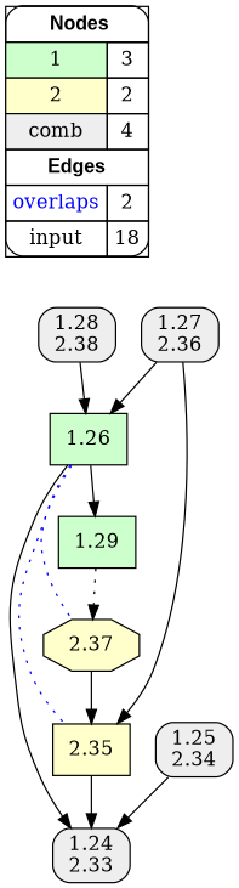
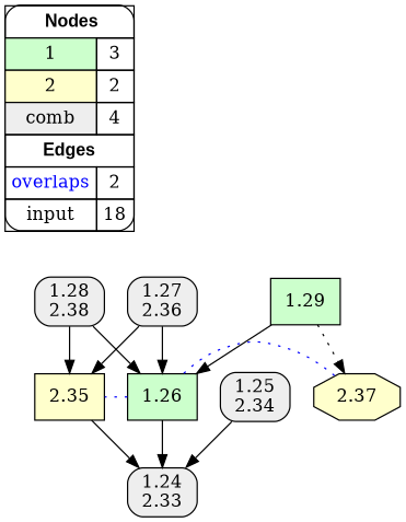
  digraph {
    rankdir=TB
    node [fillcolor="#EEEEEE" shape=box style="filled,rounded"]
    edge [arrowhead=normal color="#000000" constraint=true penwidth=1 style=solid]
    n1 [fillcolor=white label=<   <TABLE BORDER="0" CELLBORDER="1" CELLSPACING="0" CELLPADDING="4">  <TR> <TD COLSPAN="2"><font face="Arial Black"> Nodes</font></TD> </TR>  <TR>   <TD bgcolor="#CCFFCC">1</TD>   <TD>3</TD>   </TR>  <TR>   <TD bgcolor="#FFFFCC">2</TD>   <TD>2</TD>   </TR>  <TR>   <TD bgcolor="#EEEEEE">comb</TD>   <TD>4</TD>   </TR>  <TR> <TD COLSPAN="2"><font face = "Arial Black"> Edges </font></TD> </TR>  <TR>   <TD><font color ="#0000FF">overlaps</font></TD>   <TD>2</TD>   </TR>  <TR>   <TD><font color ="#000000">input</font></TD>   <TD>18</TD>   </TR>  </TABLE>   > margin=0]
    1.29 [fillcolor="#CCFFCC" style=filled]
    1.26 [fillcolor="#CCFFCC" style=filled]
    2.37 [fillcolor="#FFFFCC" shape=octagon style=filled]
    2.35 [fillcolor="#FFFFCC" style=filled]
    "1.24\n2.33"
    "1.27\n2.36"
    "1.25\n2.34"
    "1.28\n2.38"
    subgraph sub_1 {
      rank=source
      n1
    }
-   1.26 -> 1.29
+   1.29 -> 1.26
    1.29 -> 2.37 [style=dotted]
    1.26 -> 2.37 [arrowhead=none color="#0000FF" constraint=false style=dotted]
    1.26 -> 2.35 [arrowhead=none color="#0000FF" constraint=false style=dotted]
    1.26 -> "1.24\n2.33"
-   2.37 -> 2.35
+   "1.28\n2.38" -> 2.35
    2.35 -> "1.24\n2.33"
    "1.27\n2.36" -> 1.26
    "1.27\n2.36" -> 2.35
    "1.25\n2.34" -> "1.24\n2.33"
    "1.28\n2.38" -> 1.26
  }
